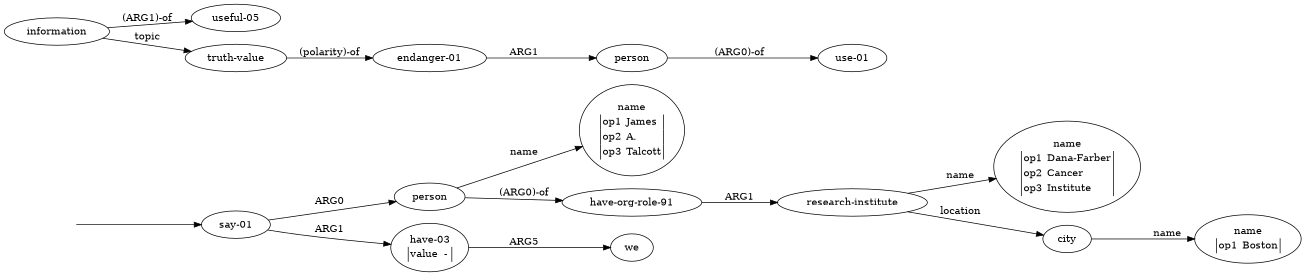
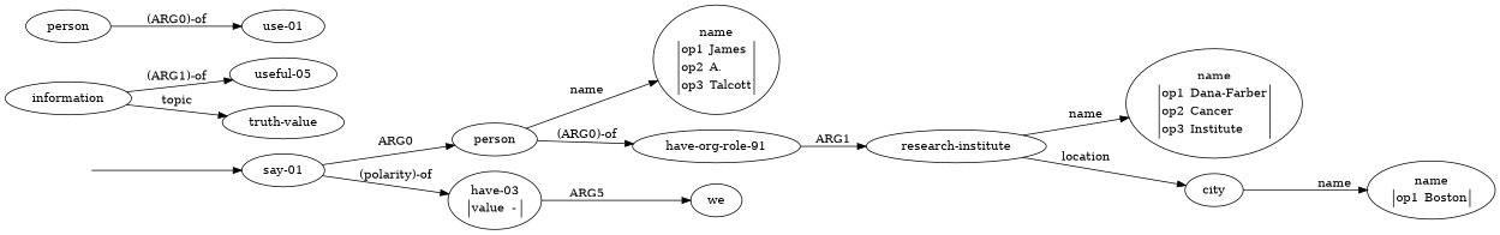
  digraph {
    rankdir=LR
    top [style=invis]
    n2 [label=<<table align="center" border="0" cellspacing="0"><tr><td colspan="2">say-01</td></tr></table>>]
    n3 [label=<<table align="center" border="0" cellspacing="0"><tr><td colspan="2">person</td></tr></table>>]
    n4 [label=<<table align="center" border="0" cellspacing="0"><tr><td colspan="2">have-03</td></tr><tr><td sides="l" border="1" align="left">value</td><td sides="r" border="1" align="left">-</td></tr></table>>]
    n5 [label=<<table align="center" border="0" cellspacing="0"><tr><td colspan="2">name</td></tr><tr><td sides="l" border="1" align="left">op1</td><td sides="r" border="1" align="left">James</td></tr><tr><td sides="l" border="1" align="left">op2</td><td sides="r" border="1" align="left">A.</td></tr><tr><td sides="l" border="1" align="left">op3</td><td sides="r" border="1" align="left">Talcott</td></tr></table>>]
    n6 [label=<<table align="center" border="0" cellspacing="0"><tr><td colspan="2">have-org-role-91</td></tr></table>>]
    n7 [label=<<table align="center" border="0" cellspacing="0"><tr><td colspan="2">we</td></tr></table>>]
    n8 [label=<<table align="center" border="0" cellspacing="0"><tr><td colspan="2">research-institute</td></tr></table>>]
    n9 [label=<<table align="center" border="0" cellspacing="0"><tr><td colspan="2">name</td></tr><tr><td sides="l" border="1" align="left">op1</td><td sides="r" border="1" align="left">Dana-Farber</td></tr><tr><td sides="l" border="1" align="left">op2</td><td sides="r" border="1" align="left">Cancer</td></tr><tr><td sides="l" border="1" align="left">op3</td><td sides="r" border="1" align="left">Institute</td></tr></table>>]
    n10 [label=<<table align="center" border="0" cellspacing="0"><tr><td colspan="2">city</td></tr></table>>]
    n11 [label=<<table align="center" border="0" cellspacing="0"><tr><td colspan="2">name</td></tr><tr><td sides="l" border="1" align="left">op1</td><td sides="r" border="1" align="left">Boston</td></tr></table>>]
    n12 [label=<<table align="center" border="0" cellspacing="0"><tr><td colspan="2">information</td></tr></table>>]
    n13 [label=<<table align="center" border="0" cellspacing="0"><tr><td colspan="2">useful-05</td></tr></table>>]
    n14 [label=<<table align="center" border="0" cellspacing="0"><tr><td colspan="2">truth-value</td></tr></table>>]
-   n15 [label=<<table align="center" border="0" cellspacing="0"><tr><td colspan="2">endanger-01</td></tr></table>>]
    n16 [label=<<table align="center" border="0" cellspacing="0"><tr><td colspan="2">person</td></tr></table>>]
    n17 [label=<<table align="center" border="0" cellspacing="0"><tr><td colspan="2">use-01</td></tr></table>>]
    top -> n2
    n2 -> n3 [label=ARG0]
-   n2 -> n4 [label=ARG1]
+   n2 -> n4 [label="(polarity)-of"]
    n3 -> n5 [label=name]
    n3 -> n6 [label="(ARG0)-of"]
    n4 -> n7 [label=ARG5]
    n6 -> n8 [label=ARG1]
    n8 -> n9 [label=name]
    n8 -> n10 [label=location]
    n10 -> n11 [label=name]
    n12 -> n13 [label="(ARG1)-of"]
    n12 -> n14 [label=topic]
-   n14 -> n15 [label="(polarity)-of"]
-   n15 -> n16 [label=ARG1]
    n16 -> n17 [label="(ARG0)-of"]
  }
